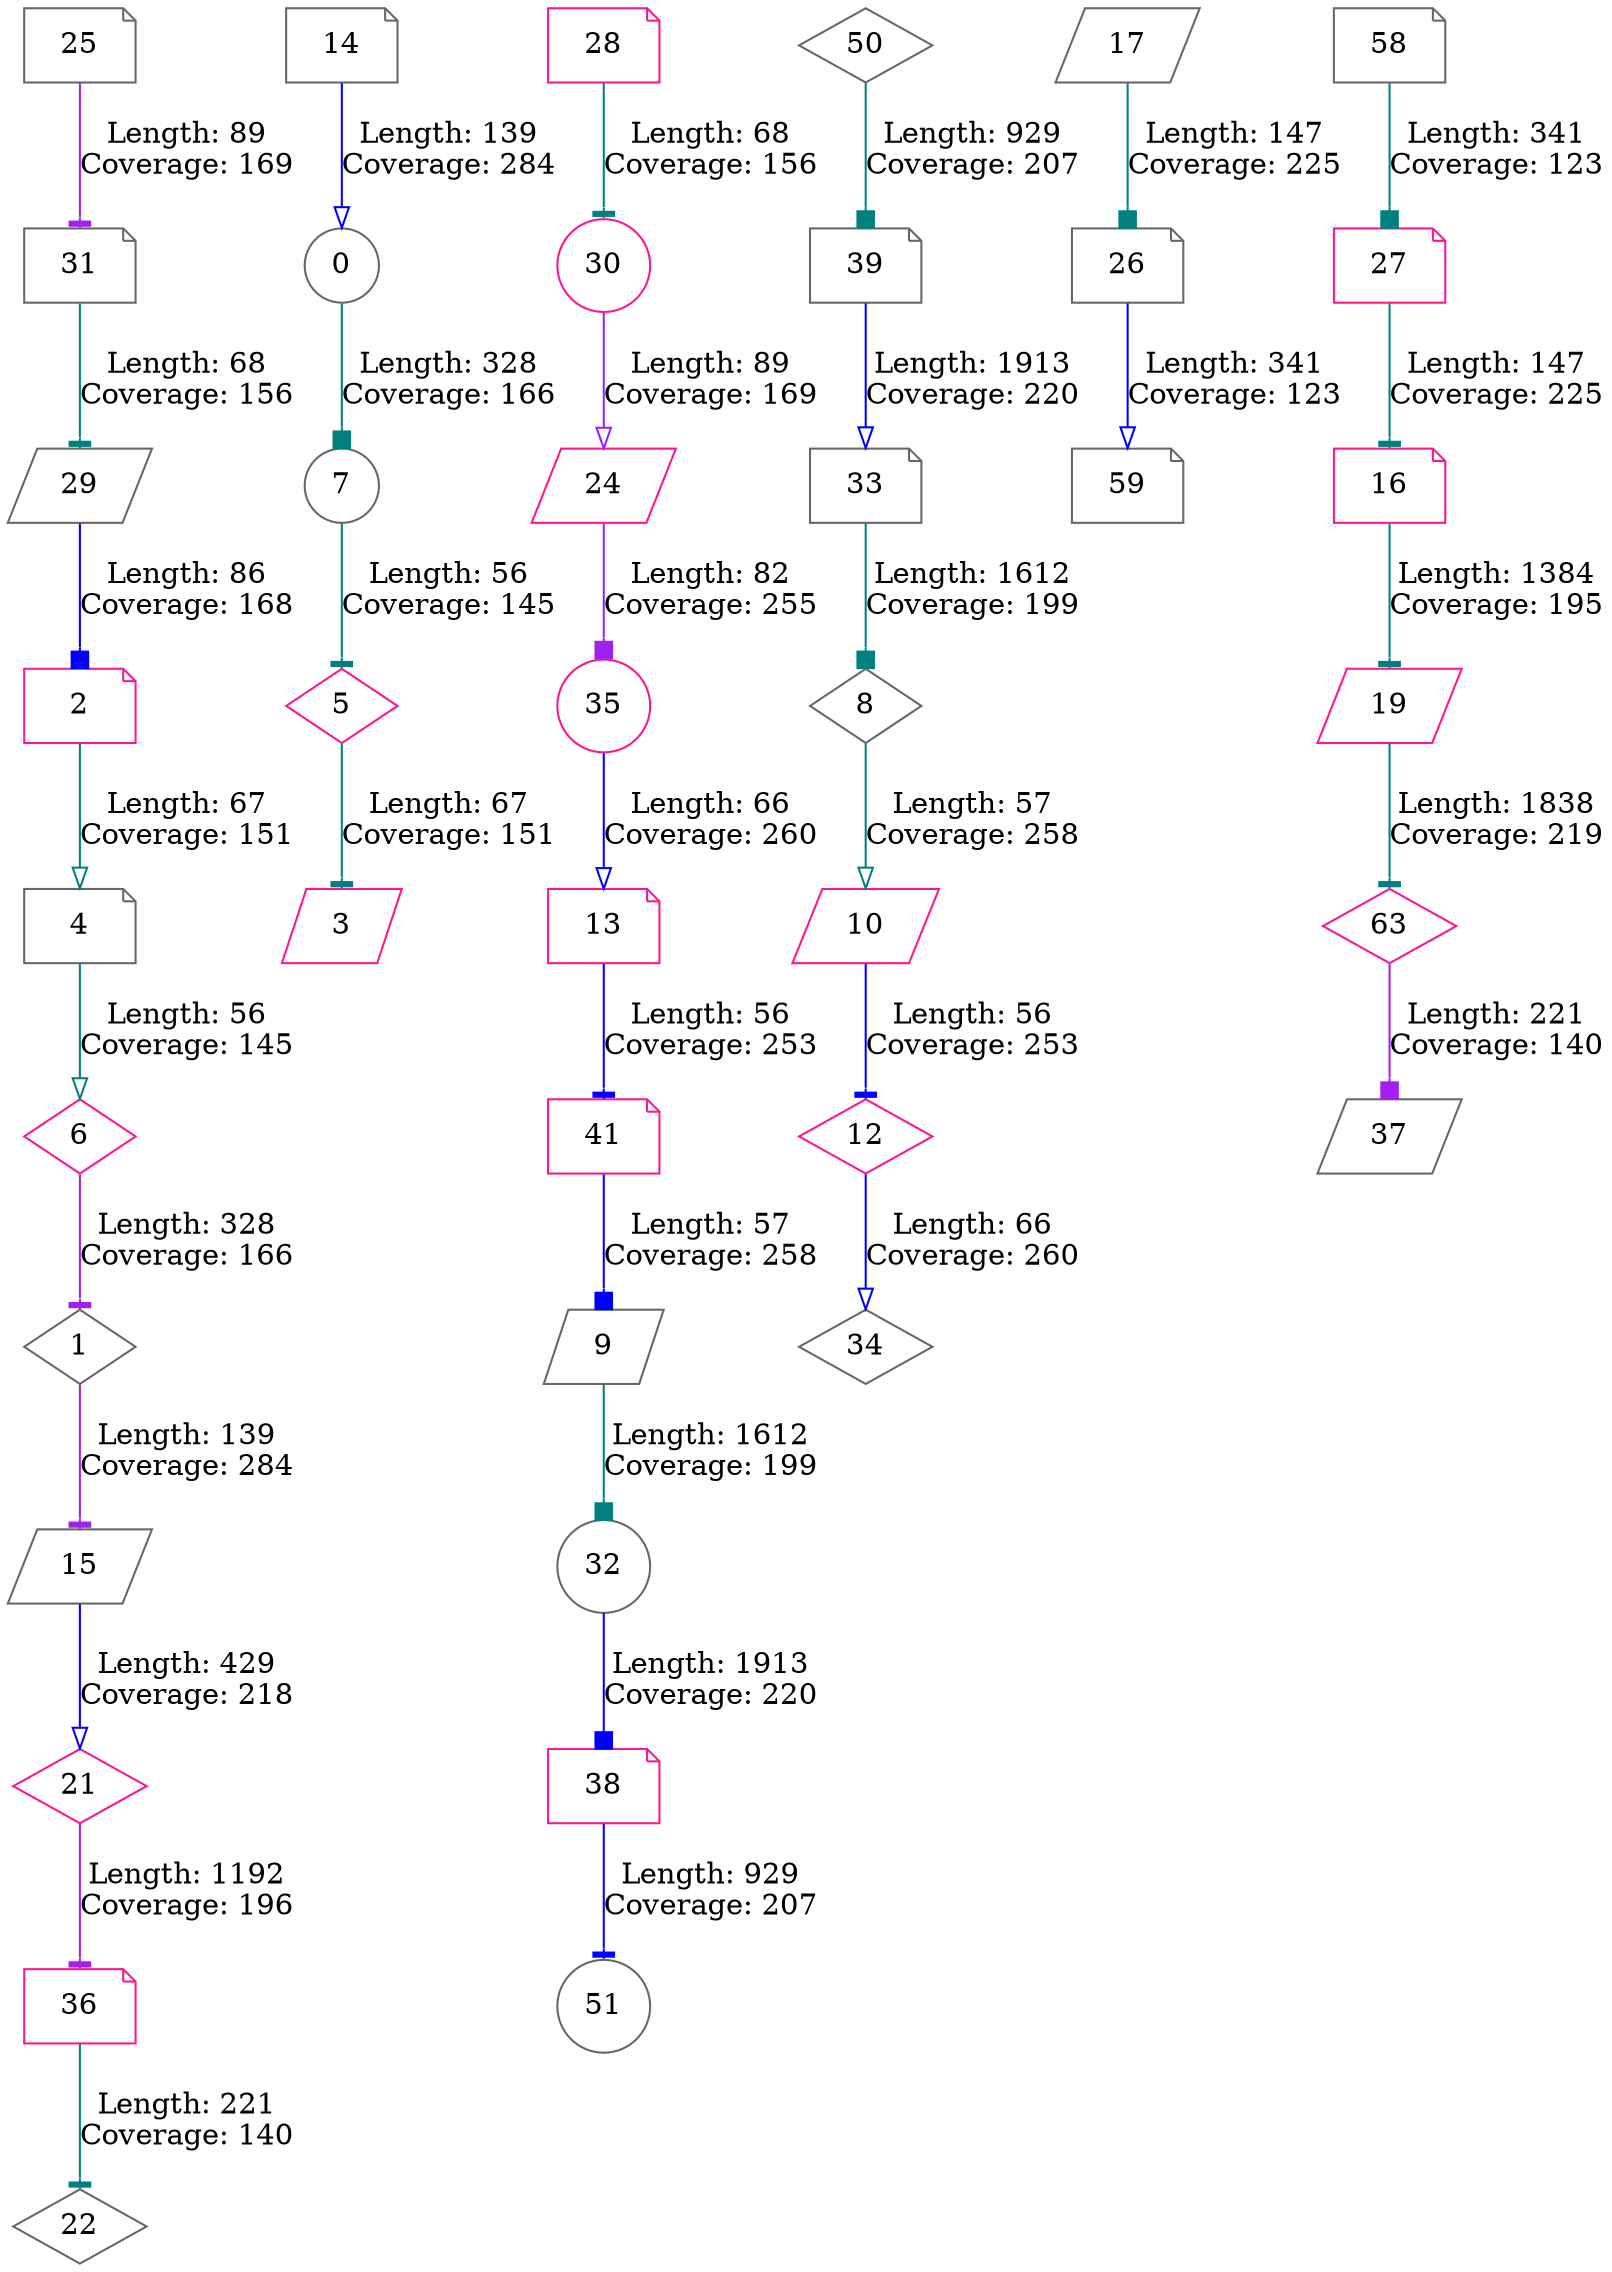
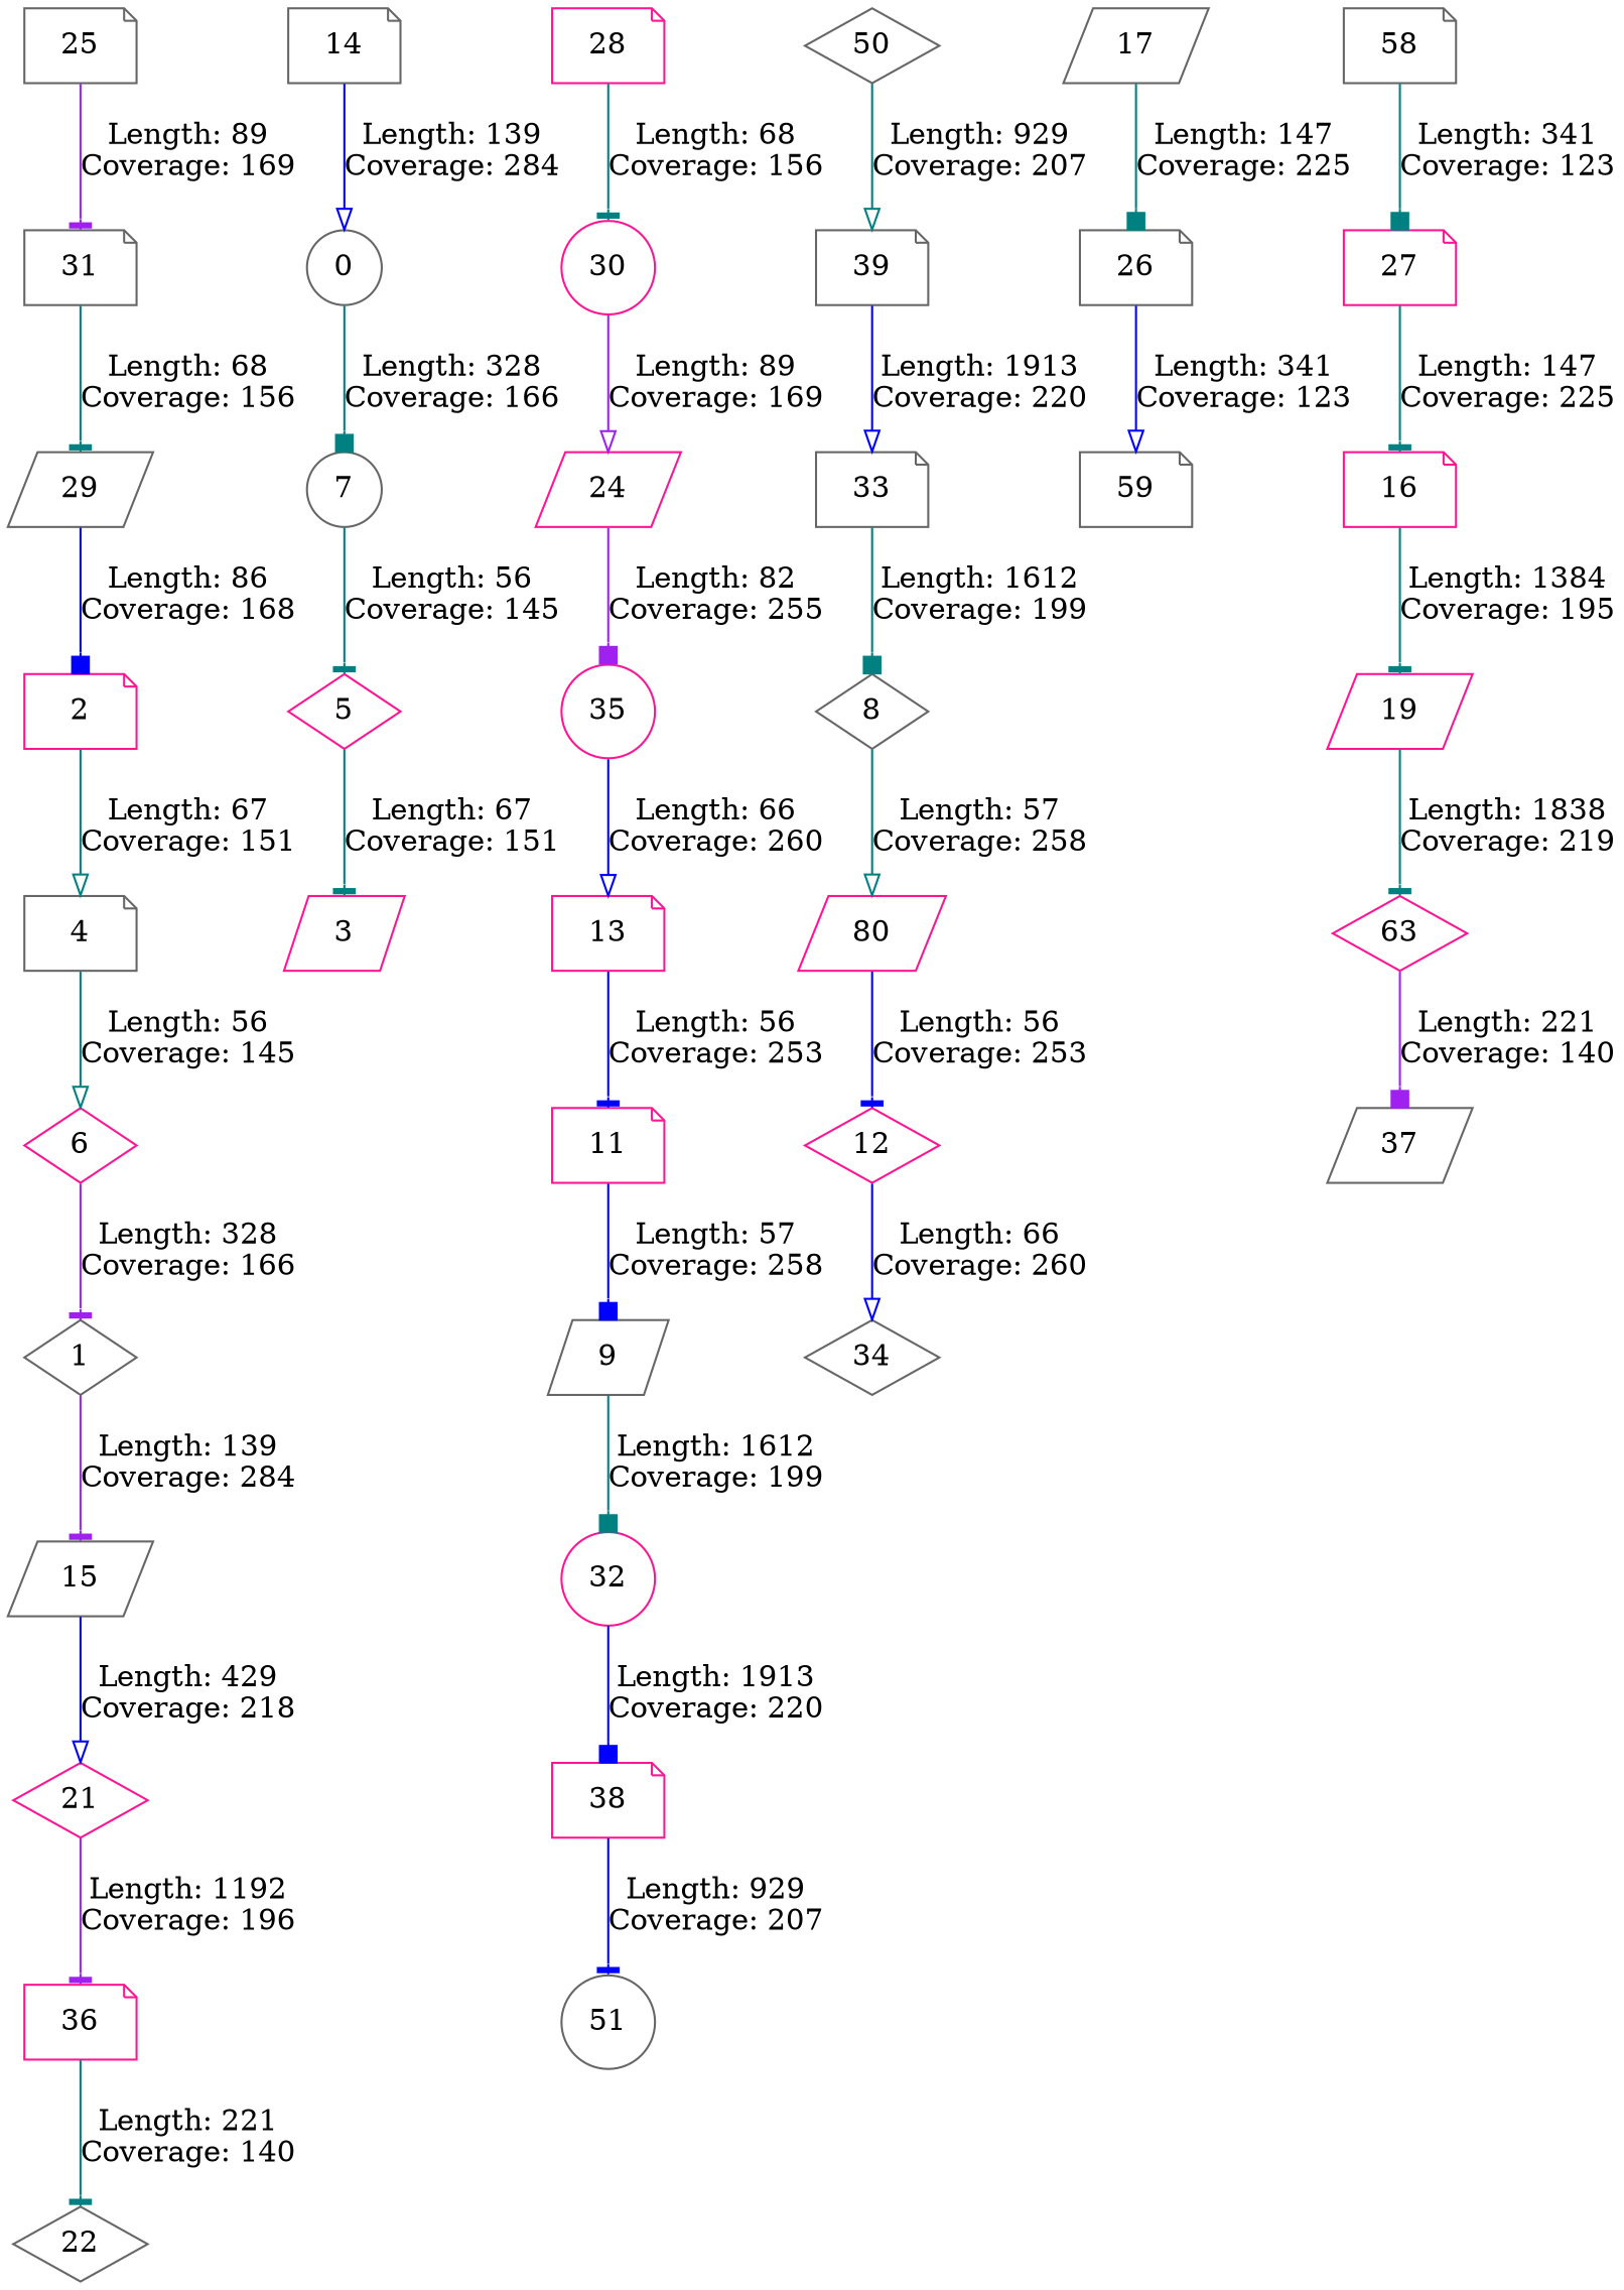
  digraph {
    node [color=gray40 shape=note]
    edge [arrowhead=tee color=teal]
    6 [color=deeppink shape=diamond]
    4
    1 [shape=diamond]
    15 [shape=parallelogram]
    21 [color=deeppink shape=diamond]
    7 [shape=circle]
    5 [color=deeppink shape=diamond]
    3 [color=deeppink shape=parallelogram]
    28 [color=deeppink]
    30 [color=deeppink shape=circle]
-   10 [color=deeppink shape=parallelogram]
+   10 [color=deeppink shape=parallelogram label=80]
    12 [color=deeppink shape=diamond]
    34 [shape=diamond]
    25
    31
    13 [color=deeppink]
-   11 [color=deeppink label=41]
+   11 [color=deeppink]
    9 [shape=parallelogram]
-   32 [shape=circle]
+   32 [color=deeppink shape=circle]
    38 [color=deeppink]
    2 [color=deeppink]
    24 [color=deeppink shape=parallelogram]
    8 [shape=diamond]
    51 [shape=circle]
    0 [shape=circle]
    14
    36 [color=deeppink]
    22 [shape=diamond]
    35 [color=deeppink shape=circle]
    29 [shape=parallelogram]
    17 [shape=parallelogram]
    26
    n33 [color=deeppink label=63 shape=diamond]
    37 [shape=parallelogram]
    27 [color=deeppink]
    16 [color=deeppink]
    19 [color=deeppink shape=parallelogram]
    59
    33
    50 [shape=diamond]
    39
    58
    6 -> 1 [color=purple label="Length: 328\nCoverage: 166"]
    4 -> 6 [arrowhead=onormal label="Length: 56\nCoverage: 145"]
    1 -> 15 [color=purple label="Length: 139\nCoverage: 284"]
    15 -> 21 [arrowhead=onormal color=blue label="Length: 429\nCoverage: 218"]
    21 -> 36 [color=purple label="Length: 1192\nCoverage: 196"]
    7 -> 5 [label="Length: 56\nCoverage: 145"]
    5 -> 3 [label="Length: 67\nCoverage: 151"]
    28 -> 30 [label="Length: 68\nCoverage: 156"]
    30 -> 24 [arrowhead=onormal color=purple label="Length: 89\nCoverage: 169"]
    10 -> 12 [color=blue label="Length: 56\nCoverage: 253"]
    12 -> 34 [arrowhead=onormal color=blue label="Length: 66\nCoverage: 260"]
    25 -> 31 [color=purple label="Length: 89\nCoverage: 169"]
    31 -> 29 [label="Length: 68\nCoverage: 156"]
    13 -> 11 [color=blue label="Length: 56\nCoverage: 253"]
    11 -> 9 [arrowhead=box color=blue label="Length: 57\nCoverage: 258"]
    9 -> 32 [arrowhead=box label="Length: 1612\nCoverage: 199"]
    32 -> 38 [arrowhead=box color=blue label="Length: 1913\nCoverage: 220"]
    38 -> 51 [color=blue label="Length: 929\nCoverage: 207"]
    2 -> 4 [arrowhead=onormal label="Length: 67\nCoverage: 151"]
    24 -> 35 [arrowhead=box color=purple label="Length: 82\nCoverage: 255"]
    8 -> 10 [arrowhead=onormal label="Length: 57\nCoverage: 258"]
    0 -> 7 [arrowhead=box label="Length: 328\nCoverage: 166"]
    14 -> 0 [arrowhead=onormal color=blue label="Length: 139\nCoverage: 284"]
    36 -> 22 [label="Length: 221\nCoverage: 140"]
    35 -> 13 [arrowhead=onormal color=blue label="Length: 66\nCoverage: 260"]
    29 -> 2 [arrowhead=box color=blue label="Length: 86\nCoverage: 168"]
    17 -> 26 [arrowhead=box label="Length: 147\nCoverage: 225"]
    26 -> 59 [arrowhead=onormal color=blue label="Length: 341\nCoverage: 123"]
    n33 -> 37 [arrowhead=box color=purple label="Length: 221\nCoverage: 140"]
    27 -> 16 [label="Length: 147\nCoverage: 225"]
    16 -> 19 [label="Length: 1384\nCoverage: 195"]
    19 -> n33 [label="Length: 1838\nCoverage: 219"]
    33 -> 8 [arrowhead=box label="Length: 1612\nCoverage: 199"]
-   50 -> 39 [arrowhead=box label="Length: 929\nCoverage: 207"]
+   50 -> 39 [arrowhead=onormal label="Length: 929\nCoverage: 207"]
    39 -> 33 [arrowhead=onormal color=blue label="Length: 1913\nCoverage: 220"]
    58 -> 27 [arrowhead=box label="Length: 341\nCoverage: 123"]
  }
